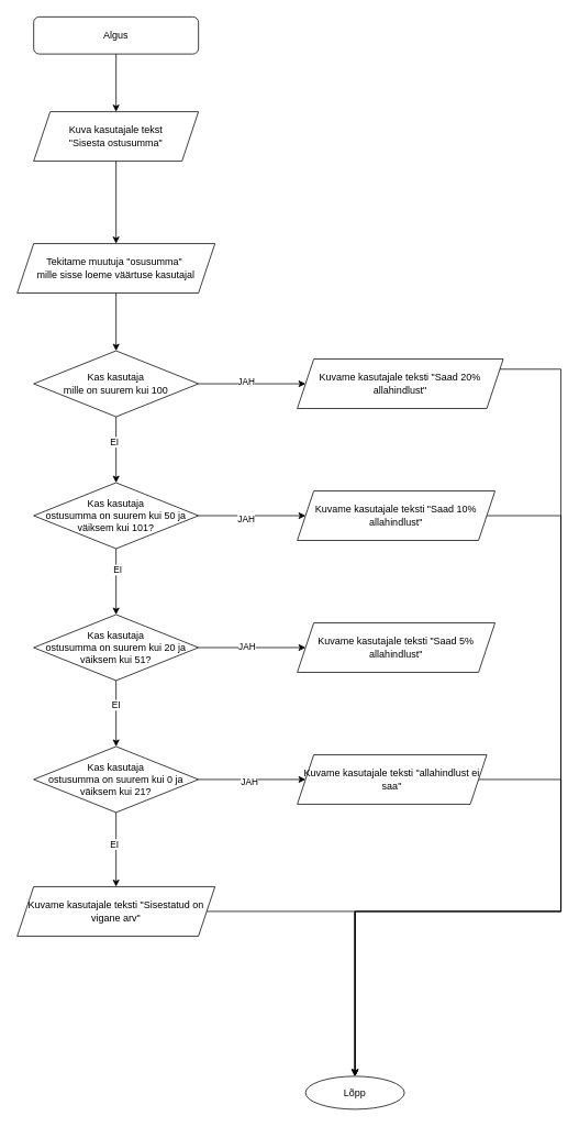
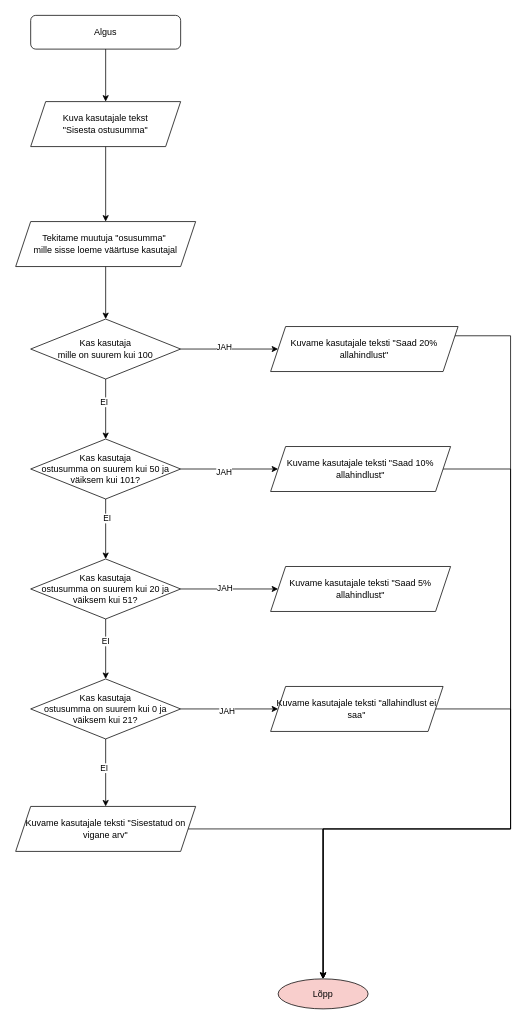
  <mxCell id="0" />
  <mxCell id="1" parent="0" />
  <mxCell id="2" value="" style="edgeStyle=orthogonalEdgeStyle;rounded=0;orthogonalLoop=1;jettySize=auto;html=1;" edge="1" parent="1" source="3" target="5"><mxGeometry relative="1" as="geometry" /></mxCell>
  <mxCell id="3" value="Algus" style="whiteSpace=wrap;html=1;rounded=1;" vertex="1" parent="1"><mxGeometry x="40" y="20" width="200" height="45" as="geometry" /></mxCell>
  <mxCell id="4" value="" style="edgeStyle=orthogonalEdgeStyle;rounded=0;orthogonalLoop=1;jettySize=auto;html=1;" edge="1" parent="1" source="5" target="7"><mxGeometry relative="1" as="geometry" /></mxCell>
  <mxCell id="5" value="Kuva kasutajale tekst&lt;div&gt;&quot;Sisesta ostusumma&quot;&lt;/div&gt;" style="shape=parallelogram;perimeter=parallelogramPerimeter;whiteSpace=wrap;html=1;fixedSize=1;" vertex="1" parent="1"><mxGeometry x="40" y="135" width="200" height="60" as="geometry" /></mxCell>
  <mxCell id="6" value="" style="edgeStyle=orthogonalEdgeStyle;rounded=0;orthogonalLoop=1;jettySize=auto;html=1;" edge="1" parent="1" source="7" target="12"><mxGeometry relative="1" as="geometry" /></mxCell>
  <mxCell id="7" value="Tekitame muutuja &quot;osusumma&quot;&amp;nbsp;&lt;div&gt;mille sisse loeme väärtuse kasutajal&lt;/div&gt;" style="shape=parallelogram;perimeter=parallelogramPerimeter;whiteSpace=wrap;html=1;fixedSize=1;" vertex="1" parent="1"><mxGeometry x="20" y="295" width="240" height="60" as="geometry" /></mxCell>
  <mxCell id="8" value="" style="edgeStyle=orthogonalEdgeStyle;rounded=0;orthogonalLoop=1;jettySize=auto;html=1;" edge="1" parent="1" source="12" target="17"><mxGeometry relative="1" as="geometry" /></mxCell>
  <mxCell id="9" value="EI" style="edgeLabel;html=1;align=center;verticalAlign=middle;resizable=0;points=[];" vertex="1" connectable="0" parent="8"><mxGeometry x="-0.25" y="-3" relative="1" as="geometry"><mxPoint as="offset" /></mxGeometry></mxCell>
  <mxCell id="10" value="" style="edgeStyle=orthogonalEdgeStyle;rounded=0;orthogonalLoop=1;jettySize=auto;html=1;" edge="1" parent="1" source="12" target="19"><mxGeometry relative="1" as="geometry" /></mxCell>
  <mxCell id="11" value="JAH" style="edgeLabel;html=1;align=center;verticalAlign=middle;resizable=0;points=[];" vertex="1" connectable="0" parent="10"><mxGeometry x="-0.123" y="3" relative="1" as="geometry"><mxPoint as="offset" /></mxGeometry></mxCell>
  <mxCell id="12" value="Kas kasutaja&lt;div&gt;mille on suurem kui 100&lt;/div&gt;" style="rhombus;whiteSpace=wrap;html=1;" vertex="1" parent="1"><mxGeometry x="40" y="425" width="200" height="80" as="geometry" /></mxCell>
  <mxCell id="13" value="" style="edgeStyle=orthogonalEdgeStyle;rounded=0;orthogonalLoop=1;jettySize=auto;html=1;" edge="1" parent="1" source="17" target="24"><mxGeometry relative="1" as="geometry" /></mxCell>
  <mxCell id="14" value="EI" style="edgeLabel;html=1;align=center;verticalAlign=middle;resizable=0;points=[];" vertex="1" connectable="0" parent="13"><mxGeometry x="-0.375" y="1" relative="1" as="geometry"><mxPoint as="offset" /></mxGeometry></mxCell>
  <mxCell id="15" value="" style="edgeStyle=orthogonalEdgeStyle;rounded=0;orthogonalLoop=1;jettySize=auto;html=1;" edge="1" parent="1" source="17" target="26"><mxGeometry relative="1" as="geometry" /></mxCell>
  <mxCell id="16" value="JAH" style="edgeLabel;html=1;align=center;verticalAlign=middle;resizable=0;points=[];" vertex="1" connectable="0" parent="15"><mxGeometry x="-0.123" y="-3" relative="1" as="geometry"><mxPoint as="offset" /></mxGeometry></mxCell>
  <mxCell id="17" value="Kas kasutaja&lt;div&gt;ostusumma on suurem kui 50 ja väiksem kui 101?&lt;/div&gt;" style="rhombus;whiteSpace=wrap;html=1;" vertex="1" parent="1"><mxGeometry x="40" y="585" width="200" height="80" as="geometry" /></mxCell>
  <mxCell id="18" style="edgeStyle=orthogonalEdgeStyle;rounded=0;orthogonalLoop=1;jettySize=auto;html=1;exitX=0.975;exitY=0.372;exitDx=0;exitDy=0;exitPerimeter=0;" edge="1" parent="1"><mxGeometry relative="1" as="geometry"><mxPoint x="523.75" y="447.32" as="sourcePoint" /><mxPoint x="430" y="1305" as="targetPoint" /><Array as="points"><mxPoint x="680" y="447" /><mxPoint x="680" y="1105" /><mxPoint x="430" y="1105" /></Array></mxGeometry></mxCell>
  <mxCell id="19" value="Kuvame kasutajale teksti &quot;Saad 20% allahindlust&quot;" style="shape=parallelogram;perimeter=parallelogramPerimeter;whiteSpace=wrap;html=1;fixedSize=1;" vertex="1" parent="1"><mxGeometry x="360" y="435" width="250" height="60" as="geometry" /></mxCell>
  <mxCell id="20" value="" style="edgeStyle=orthogonalEdgeStyle;rounded=0;orthogonalLoop=1;jettySize=auto;html=1;" edge="1" parent="1" source="24" target="31"><mxGeometry relative="1" as="geometry" /></mxCell>
  <mxCell id="21" value="EI" style="edgeLabel;html=1;align=center;verticalAlign=middle;resizable=0;points=[];" vertex="1" connectable="0" parent="20"><mxGeometry x="-0.275" y="-1" relative="1" as="geometry"><mxPoint as="offset" /></mxGeometry></mxCell>
  <mxCell id="22" value="" style="edgeStyle=orthogonalEdgeStyle;rounded=0;orthogonalLoop=1;jettySize=auto;html=1;" edge="1" parent="1" source="24" target="32"><mxGeometry relative="1" as="geometry" /></mxCell>
  <mxCell id="23" value="JAH" style="edgeLabel;html=1;align=center;verticalAlign=middle;resizable=0;points=[];" vertex="1" connectable="0" parent="22"><mxGeometry x="-0.108" y="2" relative="1" as="geometry"><mxPoint as="offset" /></mxGeometry></mxCell>
  <mxCell id="24" value="Kas kasutaja&lt;div&gt;ostusumma on suurem kui 20 ja väiksem kui 51?&lt;/div&gt;" style="rhombus;whiteSpace=wrap;html=1;" vertex="1" parent="1"><mxGeometry x="40" y="745" width="200" height="80" as="geometry" /></mxCell>
  <mxCell id="25" style="edgeStyle=orthogonalEdgeStyle;rounded=0;orthogonalLoop=1;jettySize=auto;html=1;exitX=1;exitY=0.5;exitDx=0;exitDy=0;" edge="1" parent="1" source="26" target="37"><mxGeometry relative="1" as="geometry"><Array as="points"><mxPoint x="680" y="625" /><mxPoint x="680" y="1105" /><mxPoint x="430" y="1105" /></Array></mxGeometry></mxCell>
  <mxCell id="26" value="Kuvame kasutajale teksti &quot;Saad 10% allahindlust&quot;" style="shape=parallelogram;perimeter=parallelogramPerimeter;whiteSpace=wrap;html=1;fixedSize=1;" vertex="1" parent="1"><mxGeometry x="360" y="595" width="240" height="60" as="geometry" /></mxCell>
  <mxCell id="27" value="" style="edgeStyle=orthogonalEdgeStyle;rounded=0;orthogonalLoop=1;jettySize=auto;html=1;" edge="1" parent="1" source="31" target="34"><mxGeometry relative="1" as="geometry" /></mxCell>
  <mxCell id="28" value="JAH" style="edgeLabel;html=1;align=center;verticalAlign=middle;resizable=0;points=[];" vertex="1" connectable="0" parent="27"><mxGeometry x="-0.069" y="-2" relative="1" as="geometry"><mxPoint as="offset" /></mxGeometry></mxCell>
  <mxCell id="29" value="" style="edgeStyle=orthogonalEdgeStyle;rounded=0;orthogonalLoop=1;jettySize=auto;html=1;" edge="1" parent="1" source="31" target="36"><mxGeometry relative="1" as="geometry" /></mxCell>
  <mxCell id="30" value="EI" style="edgeLabel;html=1;align=center;verticalAlign=middle;resizable=0;points=[];" vertex="1" connectable="0" parent="29"><mxGeometry x="-0.159" y="-3" relative="1" as="geometry"><mxPoint as="offset" /></mxGeometry></mxCell>
  <mxCell id="31" value="Kas kasutaja&lt;div&gt;ostusumma on suurem kui 0 ja väiksem kui 21?&lt;/div&gt;" style="rhombus;whiteSpace=wrap;html=1;" vertex="1" parent="1"><mxGeometry x="40" y="905" width="200" height="80" as="geometry" /></mxCell>
  <mxCell id="32" value="Kuvame kasutajale teksti &quot;Saad 5% allahindlust&quot;" style="shape=parallelogram;perimeter=parallelogramPerimeter;whiteSpace=wrap;html=1;fixedSize=1;" vertex="1" parent="1"><mxGeometry x="360" y="755" width="240" height="60" as="geometry" /></mxCell>
  <mxCell id="33" style="edgeStyle=orthogonalEdgeStyle;rounded=0;orthogonalLoop=1;jettySize=auto;html=1;exitX=1;exitY=0.5;exitDx=0;exitDy=0;" edge="1" parent="1" source="34" target="37"><mxGeometry relative="1" as="geometry"><mxPoint x="670" y="1295" as="targetPoint" /><mxPoint x="600" y="935" as="sourcePoint" /><Array as="points"><mxPoint x="680" y="945" /><mxPoint x="680" y="1105" /><mxPoint x="430" y="1105" /></Array></mxGeometry></mxCell>
  <mxCell id="34" value="Kuvame kasutajale teksti &quot;allahindlust ei saa&quot;" style="shape=parallelogram;perimeter=parallelogramPerimeter;whiteSpace=wrap;html=1;fixedSize=1;" vertex="1" parent="1"><mxGeometry x="360" y="915" width="230" height="60" as="geometry" /></mxCell>
  <mxCell id="35" value="" style="edgeStyle=orthogonalEdgeStyle;rounded=0;orthogonalLoop=1;jettySize=auto;html=1;" edge="1" parent="1" source="36" target="37"><mxGeometry relative="1" as="geometry"><mxPoint x="140" y="1215" as="targetPoint" /></mxGeometry></mxCell>
  <mxCell id="36" value="Kuvame kasutajale teksti &quot;Sisestatud on vigane arv&quot;" style="shape=parallelogram;perimeter=parallelogramPerimeter;whiteSpace=wrap;html=1;fixedSize=1;" vertex="1" parent="1"><mxGeometry x="20" y="1075" width="240" height="60" as="geometry" /></mxCell>
- <mxCell id="37" value="Lõpp" style="ellipse;whiteSpace=wrap;html=1;" vertex="1" parent="1"><mxGeometry x="370" y="1305" width="120" height="40" as="geometry" /></mxCell>
+ <mxCell id="37" value="Lõpp" style="ellipse;whiteSpace=wrap;html=1;fillColor=#f8cecc;" vertex="1" parent="1"><mxGeometry x="370" y="1305" width="120" height="40" as="geometry" /></mxCell>
